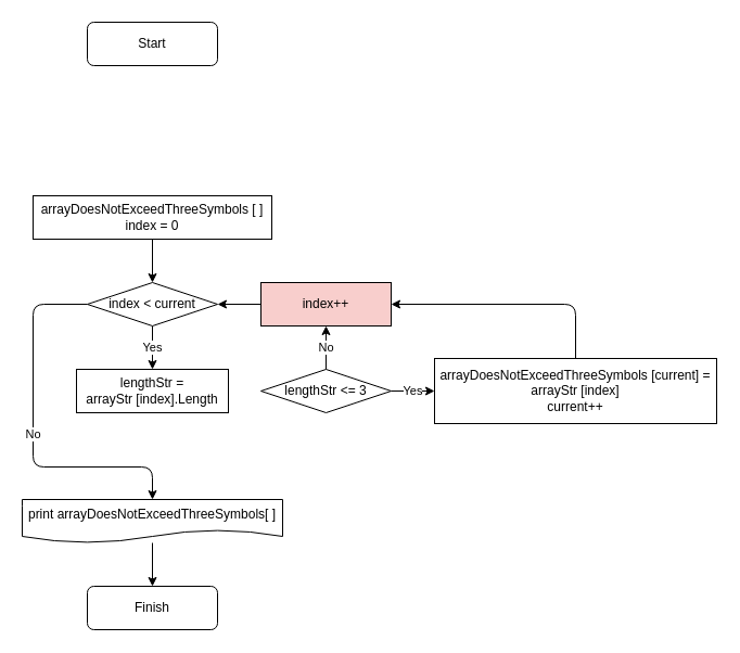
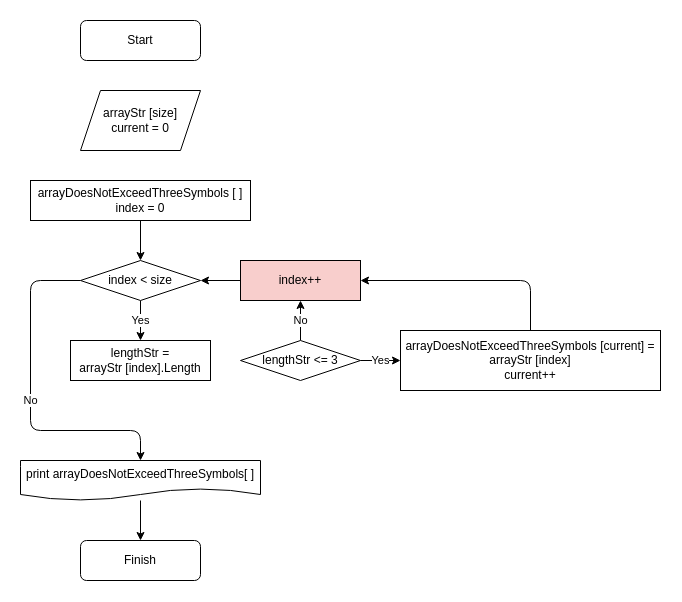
  <mxCell id="0" />
  <mxCell id="1" parent="0" />
+ <mxCell id="2" value="arrayStr [size]&lt;br&gt;current = 0" style="shape=parallelogram;perimeter=parallelogramPerimeter;whiteSpace=wrap;html=1;fixedSize=1;" vertex="1" parent="1"><mxGeometry x="80" y="90" width="120" height="60" as="geometry" /></mxCell>
  <mxCell id="3" value="Start" style="rounded=1;whiteSpace=wrap;html=1;" vertex="1" parent="1"><mxGeometry x="80" y="20" width="120" height="40" as="geometry" /></mxCell>
  <mxCell id="4" style="edgeStyle=none;html=1;" edge="1" parent="1" source="5"><mxGeometry relative="1" as="geometry"><mxPoint x="140" y="260" as="targetPoint" /></mxGeometry></mxCell>
  <mxCell id="5" value="arrayDoesNotExceedThreeSymbols [ ]&lt;br&gt;index = 0" style="rounded=0;whiteSpace=wrap;html=1;" vertex="1" parent="1"><mxGeometry x="30" y="180" width="220" height="40" as="geometry" /></mxCell>
  <mxCell id="6" value="Yes" style="edgeStyle=none;html=1;labelBorderColor=none;snapToPoint=0;fixDash=0;metaEdit=0;backgroundOutline=0;comic=0;sketch=0;shadow=0;" edge="1" parent="1" source="8"><mxGeometry relative="1" as="geometry"><mxPoint x="140" y="340" as="targetPoint" /></mxGeometry></mxCell>
  <mxCell id="7" value="No" style="edgeStyle=none;comic=0;sketch=0;html=1;shadow=0;labelBorderColor=none;startArrow=none;exitX=0;exitY=0.5;exitDx=0;exitDy=0;entryX=0.5;entryY=0;entryDx=0;entryDy=0;" edge="1" parent="1" source="8" target="19"><mxGeometry relative="1" as="geometry"><mxPoint x="140" y="480" as="targetPoint" /><Array as="points"><mxPoint x="30" y="280" /><mxPoint x="30" y="430" /><mxPoint x="140" y="430" /></Array></mxGeometry></mxCell>
- <mxCell id="8" value="index &amp;lt; current" style="rhombus;whiteSpace=wrap;html=1;labelBorderColor=none;snapToPoint=0;fixDash=0;metaEdit=0;backgroundOutline=0;comic=0;sketch=0;shadow=0;" vertex="1" parent="1"><mxGeometry x="80" y="260" width="120" height="40" as="geometry" /></mxCell>
+ <mxCell id="8" value="index &amp;lt; size" style="rhombus;whiteSpace=wrap;html=1;labelBorderColor=none;snapToPoint=0;fixDash=0;metaEdit=0;backgroundOutline=0;comic=0;sketch=0;shadow=0;" vertex="1" parent="1"><mxGeometry x="80" y="260" width="120" height="40" as="geometry" /></mxCell>
  <mxCell id="9" value="lengthStr =&lt;br&gt;arrayStr [index].Length" style="rounded=0;whiteSpace=wrap;html=1;labelBorderColor=none;snapToPoint=0;fixDash=0;metaEdit=0;backgroundOutline=0;comic=0;sketch=0;shadow=0;" vertex="1" parent="1"><mxGeometry x="70" y="340" width="140" height="40" as="geometry" /></mxCell>
  <mxCell id="10" value="Yes" style="edgeStyle=none;html=1;labelBorderColor=none;snapToPoint=0;fixDash=0;metaEdit=0;backgroundOutline=0;comic=0;sketch=0;shadow=0;" edge="1" parent="1" source="12"><mxGeometry relative="1" as="geometry"><mxPoint x="400" y="360" as="targetPoint" /></mxGeometry></mxCell>
  <mxCell id="11" value="No" style="edgeStyle=none;html=1;entryX=0.5;entryY=1;entryDx=0;entryDy=0;labelBorderColor=none;snapToPoint=0;fixDash=0;metaEdit=0;backgroundOutline=0;comic=0;sketch=0;shadow=0;" edge="1" parent="1" source="12" target="16"><mxGeometry relative="1" as="geometry" /></mxCell>
  <mxCell id="12" value="lengthStr &amp;lt;= 3" style="rhombus;whiteSpace=wrap;html=1;labelBorderColor=none;snapToPoint=0;fixDash=0;metaEdit=0;backgroundOutline=0;comic=0;sketch=0;shadow=0;" vertex="1" parent="1"><mxGeometry x="240" y="340" width="120" height="40" as="geometry" /></mxCell>
  <mxCell id="13" style="edgeStyle=none;html=1;entryX=1;entryY=0.5;entryDx=0;entryDy=0;labelBorderColor=none;snapToPoint=0;fixDash=0;metaEdit=0;backgroundOutline=0;comic=0;sketch=0;shadow=0;" edge="1" parent="1" source="14" target="16"><mxGeometry relative="1" as="geometry"><mxPoint x="430" y="280" as="targetPoint" /><Array as="points"><mxPoint x="530" y="280" /></Array></mxGeometry></mxCell>
  <mxCell id="14" value="&lt;span&gt;arrayDoesNotExceedThreeSymbols [current] = arrayStr [index]&lt;br&gt;current++&lt;br&gt;&lt;/span&gt;" style="rounded=0;whiteSpace=wrap;html=1;labelBorderColor=none;snapToPoint=0;fixDash=0;metaEdit=0;backgroundOutline=0;comic=0;sketch=0;shadow=0;" vertex="1" parent="1"><mxGeometry x="400" y="330" width="260" height="60" as="geometry" /></mxCell>
  <mxCell id="15" style="edgeStyle=none;html=1;entryX=1;entryY=0.5;entryDx=0;entryDy=0;labelBorderColor=none;snapToPoint=0;fixDash=0;metaEdit=0;backgroundOutline=0;comic=0;sketch=0;shadow=0;" edge="1" parent="1" source="16" target="8"><mxGeometry relative="1" as="geometry" /></mxCell>
  <mxCell id="16" value="index++" style="rounded=0;whiteSpace=wrap;html=1;labelBorderColor=none;snapToPoint=0;fixDash=0;metaEdit=0;backgroundOutline=0;comic=0;sketch=0;shadow=0;fillColor=#f8cecc;" vertex="1" parent="1"><mxGeometry x="240" y="260" width="120" height="40" as="geometry" /></mxCell>
  <mxCell id="17" value="Finish" style="rounded=1;whiteSpace=wrap;html=1;" vertex="1" parent="1"><mxGeometry x="80" y="540" width="120" height="40" as="geometry" /></mxCell>
  <mxCell id="18" style="edgeStyle=none;comic=0;sketch=0;html=1;shadow=0;labelBorderColor=none;" edge="1" parent="1" source="19"><mxGeometry relative="1" as="geometry"><mxPoint x="140" y="540" as="targetPoint" /></mxGeometry></mxCell>
  <mxCell id="19" value="print arrayDoesNotExceedThreeSymbols[ ]" style="shape=document;whiteSpace=wrap;html=1;boundedLbl=1;shadow=0;labelBorderColor=none;" vertex="1" parent="1"><mxGeometry x="20" y="460" width="240" height="40" as="geometry" /></mxCell>
